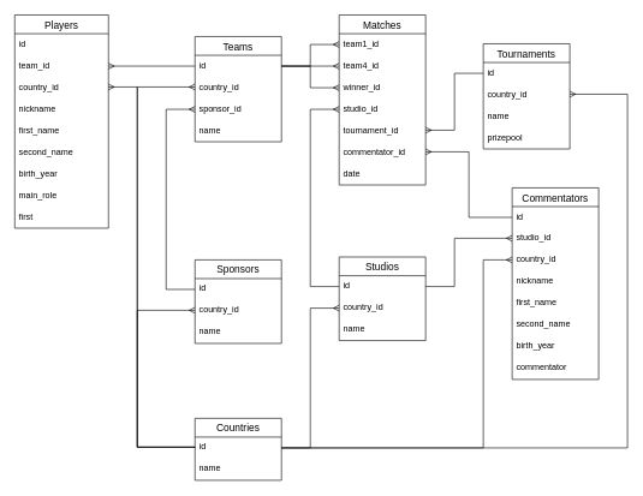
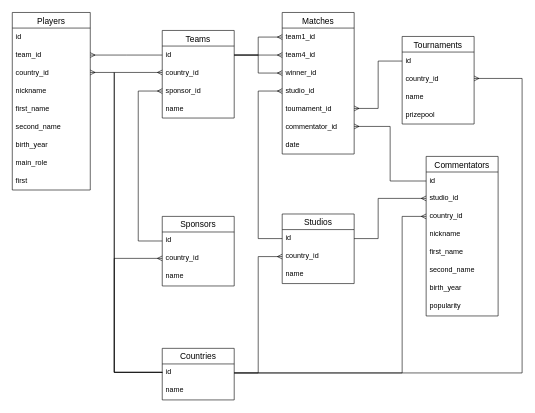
  <mxCell id="0" />
  <mxCell id="1" parent="0" />
  <mxCell id="2" value="Players" style="swimlane;fontStyle=0;childLayout=stackLayout;horizontal=1;startSize=26;horizontalStack=0;resizeParent=1;resizeParentMax=0;resizeLast=0;collapsible=1;marginBottom=0;align=center;fontSize=14;" vertex="1" parent="1"><mxGeometry x="20" y="20" width="130" height="296" as="geometry" /></mxCell>
  <mxCell id="3" value="id" style="text;strokeColor=none;fillColor=none;spacingLeft=4;spacingRight=4;overflow=hidden;rotatable=0;points=[[0,0.5],[1,0.5]];portConstraint=eastwest;fontSize=12;" vertex="1" parent="2"><mxGeometry y="26" width="130" height="30" as="geometry" /></mxCell>
  <mxCell id="4" value="team_id" style="text;strokeColor=none;fillColor=none;spacingLeft=4;spacingRight=4;overflow=hidden;rotatable=0;points=[[0,0.5],[1,0.5]];portConstraint=eastwest;fontSize=12;" vertex="1" parent="2"><mxGeometry y="56" width="130" height="30" as="geometry" /></mxCell>
  <mxCell id="5" value="country_id" style="text;strokeColor=none;fillColor=none;spacingLeft=4;spacingRight=4;overflow=hidden;rotatable=0;points=[[0,0.5],[1,0.5]];portConstraint=eastwest;fontSize=12;" vertex="1" parent="2"><mxGeometry y="86" width="130" height="30" as="geometry" /></mxCell>
  <mxCell id="6" value="nickname" style="text;strokeColor=none;fillColor=none;spacingLeft=4;spacingRight=4;overflow=hidden;rotatable=0;points=[[0,0.5],[1,0.5]];portConstraint=eastwest;fontSize=12;" vertex="1" parent="2"><mxGeometry y="116" width="130" height="30" as="geometry" /></mxCell>
  <mxCell id="7" value="first_name" style="text;strokeColor=none;fillColor=none;spacingLeft=4;spacingRight=4;overflow=hidden;rotatable=0;points=[[0,0.5],[1,0.5]];portConstraint=eastwest;fontSize=12;" vertex="1" parent="2"><mxGeometry y="146" width="130" height="30" as="geometry" /></mxCell>
  <mxCell id="8" value="second_name" style="text;strokeColor=none;fillColor=none;spacingLeft=4;spacingRight=4;overflow=hidden;rotatable=0;points=[[0,0.5],[1,0.5]];portConstraint=eastwest;fontSize=12;" vertex="1" parent="2"><mxGeometry y="176" width="130" height="30" as="geometry" /></mxCell>
  <mxCell id="9" value="birth_year" style="text;strokeColor=none;fillColor=none;spacingLeft=4;spacingRight=4;overflow=hidden;rotatable=0;points=[[0,0.5],[1,0.5]];portConstraint=eastwest;fontSize=12;" vertex="1" parent="2"><mxGeometry y="206" width="130" height="30" as="geometry" /></mxCell>
  <mxCell id="10" value="main_role" style="text;strokeColor=none;fillColor=none;spacingLeft=4;spacingRight=4;overflow=hidden;rotatable=0;points=[[0,0.5],[1,0.5]];portConstraint=eastwest;fontSize=12;" vertex="1" parent="2"><mxGeometry y="236" width="130" height="30" as="geometry" /></mxCell>
  <mxCell id="11" value="first" style="text;strokeColor=none;fillColor=none;spacingLeft=4;spacingRight=4;overflow=hidden;rotatable=0;points=[[0,0.5],[1,0.5]];portConstraint=eastwest;fontSize=12;" vertex="1" parent="2"><mxGeometry y="266" width="130" height="30" as="geometry" /></mxCell>
  <mxCell id="12" value="Teams" style="swimlane;fontStyle=0;childLayout=stackLayout;horizontal=1;startSize=26;horizontalStack=0;resizeParent=1;resizeParentMax=0;resizeLast=0;collapsible=1;marginBottom=0;align=center;fontSize=14;" vertex="1" parent="1"><mxGeometry x="270" y="50" width="120" height="146" as="geometry" /></mxCell>
  <mxCell id="13" value="id" style="text;strokeColor=none;fillColor=none;spacingLeft=4;spacingRight=4;overflow=hidden;rotatable=0;points=[[0,0.5],[1,0.5]];portConstraint=eastwest;fontSize=12;" vertex="1" parent="12"><mxGeometry y="26" width="120" height="30" as="geometry" /></mxCell>
  <mxCell id="14" value="country_id" style="text;strokeColor=none;fillColor=none;spacingLeft=4;spacingRight=4;overflow=hidden;rotatable=0;points=[[0,0.5],[1,0.5]];portConstraint=eastwest;fontSize=12;" vertex="1" parent="12"><mxGeometry y="56" width="120" height="30" as="geometry" /></mxCell>
  <mxCell id="15" value="sponsor_id" style="text;strokeColor=none;fillColor=none;spacingLeft=4;spacingRight=4;overflow=hidden;rotatable=0;points=[[0,0.5],[1,0.5]];portConstraint=eastwest;fontSize=12;" vertex="1" parent="12"><mxGeometry y="86" width="120" height="30" as="geometry" /></mxCell>
  <mxCell id="16" value="name" style="text;strokeColor=none;fillColor=none;spacingLeft=4;spacingRight=4;overflow=hidden;rotatable=0;points=[[0,0.5],[1,0.5]];portConstraint=eastwest;fontSize=12;" vertex="1" parent="12"><mxGeometry y="116" width="120" height="30" as="geometry" /></mxCell>
  <mxCell id="17" style="edgeStyle=orthogonalEdgeStyle;rounded=0;orthogonalLoop=1;jettySize=auto;html=1;startArrow=none;startFill=0;endArrow=ERmany;endFill=0;exitX=0;exitY=0.5;exitDx=0;exitDy=0;" edge="1" parent="1" source="13" target="4"><mxGeometry relative="1" as="geometry"><mxPoint x="60" y="-160" as="sourcePoint" /><mxPoint x="170" y="100" as="targetPoint" /><Array as="points"><mxPoint x="210" y="91" /><mxPoint x="210" y="91" /></Array></mxGeometry></mxCell>
  <mxCell id="18" value="Sponsors" style="swimlane;fontStyle=0;childLayout=stackLayout;horizontal=1;startSize=26;horizontalStack=0;resizeParent=1;resizeParentMax=0;resizeLast=0;collapsible=1;marginBottom=0;align=center;fontSize=14;" vertex="1" parent="1"><mxGeometry x="270" y="360" width="120" height="116" as="geometry" /></mxCell>
  <mxCell id="19" value="id" style="text;strokeColor=none;fillColor=none;spacingLeft=4;spacingRight=4;overflow=hidden;rotatable=0;points=[[0,0.5],[1,0.5]];portConstraint=eastwest;fontSize=12;" vertex="1" parent="18"><mxGeometry y="26" width="120" height="30" as="geometry" /></mxCell>
  <mxCell id="20" value="country_id" style="text;strokeColor=none;fillColor=none;spacingLeft=4;spacingRight=4;overflow=hidden;rotatable=0;points=[[0,0.5],[1,0.5]];portConstraint=eastwest;fontSize=12;" vertex="1" parent="18"><mxGeometry y="56" width="120" height="30" as="geometry" /></mxCell>
  <mxCell id="21" value="name" style="text;strokeColor=none;fillColor=none;spacingLeft=4;spacingRight=4;overflow=hidden;rotatable=0;points=[[0,0.5],[1,0.5]];portConstraint=eastwest;fontSize=12;" vertex="1" parent="18"><mxGeometry y="86" width="120" height="30" as="geometry" /></mxCell>
  <mxCell id="22" style="edgeStyle=orthogonalEdgeStyle;rounded=0;orthogonalLoop=1;jettySize=auto;html=1;startArrow=none;startFill=0;endArrow=ERmany;endFill=0;" edge="1" parent="1" source="19" target="15"><mxGeometry relative="1" as="geometry"><mxPoint x="270" y="300" as="sourcePoint" /><mxPoint x="110" y="300" as="targetPoint" /><Array as="points"><mxPoint x="230" y="401" /><mxPoint x="230" y="151" /></Array></mxGeometry></mxCell>
  <mxCell id="23" value="Countries" style="swimlane;fontStyle=0;childLayout=stackLayout;horizontal=1;startSize=26;horizontalStack=0;resizeParent=1;resizeParentMax=0;resizeLast=0;collapsible=1;marginBottom=0;align=center;fontSize=14;" vertex="1" parent="1"><mxGeometry x="270" y="580" width="120" height="86" as="geometry" /></mxCell>
  <mxCell id="24" value="id" style="text;strokeColor=none;fillColor=none;spacingLeft=4;spacingRight=4;overflow=hidden;rotatable=0;points=[[0,0.5],[1,0.5]];portConstraint=eastwest;fontSize=12;" vertex="1" parent="23"><mxGeometry y="26" width="120" height="30" as="geometry" /></mxCell>
  <mxCell id="25" value="name" style="text;strokeColor=none;fillColor=none;spacingLeft=4;spacingRight=4;overflow=hidden;rotatable=0;points=[[0,0.5],[1,0.5]];portConstraint=eastwest;fontSize=12;" vertex="1" parent="23"><mxGeometry y="56" width="120" height="30" as="geometry" /></mxCell>
  <mxCell id="26" style="edgeStyle=orthogonalEdgeStyle;rounded=0;orthogonalLoop=1;jettySize=auto;html=1;startArrow=none;startFill=0;endArrow=ERmany;endFill=0;exitX=0;exitY=0.5;exitDx=0;exitDy=0;" edge="1" parent="1" source="24" target="5"><mxGeometry relative="1" as="geometry"><mxPoint x="43" y="540" as="sourcePoint" /><mxPoint x="-117" y="540" as="targetPoint" /><Array as="points"><mxPoint x="190" y="620" /><mxPoint x="190" y="120" /></Array></mxGeometry></mxCell>
  <mxCell id="27" style="edgeStyle=orthogonalEdgeStyle;rounded=0;orthogonalLoop=1;jettySize=auto;html=1;startArrow=none;startFill=0;endArrow=ERmany;endFill=0;" edge="1" parent="1" source="24" target="20"><mxGeometry relative="1" as="geometry"><mxPoint x="140" y="630" as="sourcePoint" /><mxPoint x="110" y="111" as="targetPoint" /><Array as="points"><mxPoint x="190" y="620" /><mxPoint x="190" y="430" /></Array></mxGeometry></mxCell>
  <mxCell id="28" style="edgeStyle=orthogonalEdgeStyle;rounded=0;orthogonalLoop=1;jettySize=auto;html=1;startArrow=none;startFill=0;endArrow=ERmany;endFill=0;" edge="1" parent="1" source="24" target="14"><mxGeometry relative="1" as="geometry"><mxPoint x="140" y="630" as="sourcePoint" /><mxPoint x="120" y="121" as="targetPoint" /><Array as="points"><mxPoint x="190" y="620" /><mxPoint x="190" y="120" /></Array></mxGeometry></mxCell>
  <mxCell id="29" value="Studios" style="swimlane;fontStyle=0;childLayout=stackLayout;horizontal=1;startSize=26;horizontalStack=0;resizeParent=1;resizeParentMax=0;resizeLast=0;collapsible=1;marginBottom=0;align=center;fontSize=14;" vertex="1" parent="1"><mxGeometry x="470" y="356" width="120" height="116" as="geometry" /></mxCell>
  <mxCell id="30" value="id" style="text;strokeColor=none;fillColor=none;spacingLeft=4;spacingRight=4;overflow=hidden;rotatable=0;points=[[0,0.5],[1,0.5]];portConstraint=eastwest;fontSize=12;" vertex="1" parent="29"><mxGeometry y="26" width="120" height="30" as="geometry" /></mxCell>
  <mxCell id="31" value="country_id" style="text;strokeColor=none;fillColor=none;spacingLeft=4;spacingRight=4;overflow=hidden;rotatable=0;points=[[0,0.5],[1,0.5]];portConstraint=eastwest;fontSize=12;" vertex="1" parent="29"><mxGeometry y="56" width="120" height="30" as="geometry" /></mxCell>
  <mxCell id="32" value="name" style="text;strokeColor=none;fillColor=none;spacingLeft=4;spacingRight=4;overflow=hidden;rotatable=0;points=[[0,0.5],[1,0.5]];portConstraint=eastwest;fontSize=12;" vertex="1" parent="29"><mxGeometry y="86" width="120" height="30" as="geometry" /></mxCell>
  <mxCell id="33" style="edgeStyle=orthogonalEdgeStyle;rounded=0;orthogonalLoop=1;jettySize=auto;html=1;startArrow=none;startFill=0;endArrow=ERmany;endFill=0;" edge="1" parent="1" source="24" target="31"><mxGeometry relative="1" as="geometry"><mxPoint x="610" y="520" as="sourcePoint" /><mxPoint x="450" y="520" as="targetPoint" /></mxGeometry></mxCell>
  <mxCell id="34" value="Commentators" style="swimlane;fontStyle=0;childLayout=stackLayout;horizontal=1;startSize=26;horizontalStack=0;resizeParent=1;resizeParentMax=0;resizeLast=0;collapsible=1;marginBottom=0;align=center;fontSize=14;" vertex="1" parent="1"><mxGeometry x="710" y="260" width="120" height="266" as="geometry" /></mxCell>
  <mxCell id="35" value="id" style="text;strokeColor=none;fillColor=none;spacingLeft=4;spacingRight=4;overflow=hidden;rotatable=0;points=[[0,0.5],[1,0.5]];portConstraint=eastwest;fontSize=12;" vertex="1" parent="34"><mxGeometry y="26" width="120" height="30" as="geometry" /></mxCell>
  <mxCell id="36" value="studio_id" style="text;strokeColor=none;fillColor=none;spacingLeft=4;spacingRight=4;overflow=hidden;rotatable=0;points=[[0,0.5],[1,0.5]];portConstraint=eastwest;fontSize=12;" vertex="1" parent="34"><mxGeometry y="56" width="120" height="30" as="geometry" /></mxCell>
  <mxCell id="37" value="country_id" style="text;strokeColor=none;fillColor=none;spacingLeft=4;spacingRight=4;overflow=hidden;rotatable=0;points=[[0,0.5],[1,0.5]];portConstraint=eastwest;fontSize=12;" vertex="1" parent="34"><mxGeometry y="86" width="120" height="30" as="geometry" /></mxCell>
  <mxCell id="38" value="nickname" style="text;strokeColor=none;fillColor=none;spacingLeft=4;spacingRight=4;overflow=hidden;rotatable=0;points=[[0,0.5],[1,0.5]];portConstraint=eastwest;fontSize=12;" vertex="1" parent="34"><mxGeometry y="116" width="120" height="30" as="geometry" /></mxCell>
  <mxCell id="39" value="first_name" style="text;strokeColor=none;fillColor=none;spacingLeft=4;spacingRight=4;overflow=hidden;rotatable=0;points=[[0,0.5],[1,0.5]];portConstraint=eastwest;fontSize=12;" vertex="1" parent="34"><mxGeometry y="146" width="120" height="30" as="geometry" /></mxCell>
  <mxCell id="40" value="second_name" style="text;strokeColor=none;fillColor=none;spacingLeft=4;spacingRight=4;overflow=hidden;rotatable=0;points=[[0,0.5],[1,0.5]];portConstraint=eastwest;fontSize=12;" vertex="1" parent="34"><mxGeometry y="176" width="120" height="30" as="geometry" /></mxCell>
  <mxCell id="41" value="birth_year" style="text;strokeColor=none;fillColor=none;spacingLeft=4;spacingRight=4;overflow=hidden;rotatable=0;points=[[0,0.5],[1,0.5]];portConstraint=eastwest;fontSize=12;" vertex="1" parent="34"><mxGeometry y="206" width="120" height="30" as="geometry" /></mxCell>
- <mxCell id="42" value="commentator" style="text;strokeColor=none;fillColor=none;spacingLeft=4;spacingRight=4;overflow=hidden;rotatable=0;points=[[0,0.5],[1,0.5]];portConstraint=eastwest;fontSize=12;" vertex="1" parent="34"><mxGeometry y="236" width="120" height="30" as="geometry" /></mxCell>
+ <mxCell id="42" value="popularity" style="text;strokeColor=none;fillColor=none;spacingLeft=4;spacingRight=4;overflow=hidden;rotatable=0;points=[[0,0.5],[1,0.5]];portConstraint=eastwest;fontSize=12;" vertex="1" parent="34"><mxGeometry y="236" width="120" height="30" as="geometry" /></mxCell>
  <mxCell id="43" value="Matches" style="swimlane;fontStyle=0;childLayout=stackLayout;horizontal=1;startSize=26;horizontalStack=0;resizeParent=1;resizeParentMax=0;resizeLast=0;collapsible=1;marginBottom=0;align=center;fontSize=14;" vertex="1" parent="1"><mxGeometry x="470" y="20" width="120" height="236" as="geometry" /></mxCell>
  <mxCell id="44" value="team1_id" style="text;strokeColor=none;fillColor=none;spacingLeft=4;spacingRight=4;overflow=hidden;rotatable=0;points=[[0,0.5],[1,0.5]];portConstraint=eastwest;fontSize=12;" vertex="1" parent="43"><mxGeometry y="26" width="120" height="30" as="geometry" /></mxCell>
  <mxCell id="45" value="team4_id" style="text;strokeColor=none;fillColor=none;spacingLeft=4;spacingRight=4;overflow=hidden;rotatable=0;points=[[0,0.5],[1,0.5]];portConstraint=eastwest;fontSize=12;" vertex="1" parent="43"><mxGeometry y="56" width="120" height="30" as="geometry" /></mxCell>
  <mxCell id="46" value="winner_id" style="text;strokeColor=none;fillColor=none;spacingLeft=4;spacingRight=4;overflow=hidden;rotatable=0;points=[[0,0.5],[1,0.5]];portConstraint=eastwest;fontSize=12;" vertex="1" parent="43"><mxGeometry y="86" width="120" height="30" as="geometry" /></mxCell>
  <mxCell id="47" value="studio_id" style="text;strokeColor=none;fillColor=none;spacingLeft=4;spacingRight=4;overflow=hidden;rotatable=0;points=[[0,0.5],[1,0.5]];portConstraint=eastwest;fontSize=12;" vertex="1" parent="43"><mxGeometry y="116" width="120" height="30" as="geometry" /></mxCell>
  <mxCell id="48" value="tournament_id" style="text;strokeColor=none;fillColor=none;spacingLeft=4;spacingRight=4;overflow=hidden;rotatable=0;points=[[0,0.5],[1,0.5]];portConstraint=eastwest;fontSize=12;" vertex="1" parent="43"><mxGeometry y="146" width="120" height="30" as="geometry" /></mxCell>
  <mxCell id="49" value="commentator_id" style="text;strokeColor=none;fillColor=none;spacingLeft=4;spacingRight=4;overflow=hidden;rotatable=0;points=[[0,0.5],[1,0.5]];portConstraint=eastwest;fontSize=12;" vertex="1" parent="43"><mxGeometry y="176" width="120" height="30" as="geometry" /></mxCell>
  <mxCell id="50" value="date" style="text;strokeColor=none;fillColor=none;spacingLeft=4;spacingRight=4;overflow=hidden;rotatable=0;points=[[0,0.5],[1,0.5]];portConstraint=eastwest;fontSize=12;" vertex="1" parent="43"><mxGeometry y="206" width="120" height="30" as="geometry" /></mxCell>
  <mxCell id="51" style="edgeStyle=orthogonalEdgeStyle;rounded=0;orthogonalLoop=1;jettySize=auto;html=1;startArrow=none;startFill=0;endArrow=ERmany;endFill=0;" edge="1" parent="1" source="30" target="47"><mxGeometry relative="1" as="geometry"><mxPoint x="430" y="111" as="sourcePoint" /><mxPoint x="560" y="81" as="targetPoint" /><Array as="points"><mxPoint x="430" y="397" /><mxPoint x="430" y="151" /></Array></mxGeometry></mxCell>
  <mxCell id="52" value="Tournaments" style="swimlane;fontStyle=0;childLayout=stackLayout;horizontal=1;startSize=26;horizontalStack=0;resizeParent=1;resizeParentMax=0;resizeLast=0;collapsible=1;marginBottom=0;align=center;fontSize=14;" vertex="1" parent="1"><mxGeometry x="670" y="60" width="120" height="146" as="geometry" /></mxCell>
  <mxCell id="53" value="id" style="text;strokeColor=none;fillColor=none;spacingLeft=4;spacingRight=4;overflow=hidden;rotatable=0;points=[[0,0.5],[1,0.5]];portConstraint=eastwest;fontSize=12;" vertex="1" parent="52"><mxGeometry y="26" width="120" height="30" as="geometry" /></mxCell>
  <mxCell id="54" value="country_id" style="text;strokeColor=none;fillColor=none;spacingLeft=4;spacingRight=4;overflow=hidden;rotatable=0;points=[[0,0.5],[1,0.5]];portConstraint=eastwest;fontSize=12;" vertex="1" parent="52"><mxGeometry y="56" width="120" height="30" as="geometry" /></mxCell>
  <mxCell id="55" value="name" style="text;strokeColor=none;fillColor=none;spacingLeft=4;spacingRight=4;overflow=hidden;rotatable=0;points=[[0,0.5],[1,0.5]];portConstraint=eastwest;fontSize=12;" vertex="1" parent="52"><mxGeometry y="86" width="120" height="30" as="geometry" /></mxCell>
  <mxCell id="56" value="prizepool" style="text;strokeColor=none;fillColor=none;spacingLeft=4;spacingRight=4;overflow=hidden;rotatable=0;points=[[0,0.5],[1,0.5]];portConstraint=eastwest;fontSize=12;" vertex="1" parent="52"><mxGeometry y="116" width="120" height="30" as="geometry" /></mxCell>
  <mxCell id="57" style="edgeStyle=orthogonalEdgeStyle;rounded=0;orthogonalLoop=1;jettySize=auto;html=1;startArrow=none;startFill=0;endArrow=ERmany;endFill=0;" edge="1" parent="1" source="24" target="54"><mxGeometry relative="1" as="geometry"><mxPoint x="430" y="641.111" as="sourcePoint" /><mxPoint x="840" y="381.111" as="targetPoint" /><Array as="points"><mxPoint x="870" y="621" /><mxPoint x="870" y="130" /></Array></mxGeometry></mxCell>
  <mxCell id="58" style="edgeStyle=orthogonalEdgeStyle;rounded=0;orthogonalLoop=1;jettySize=auto;html=1;startArrow=none;startFill=0;endArrow=ERmany;endFill=0;" edge="1" parent="1" source="53" target="48"><mxGeometry relative="1" as="geometry"><mxPoint x="810" y="170" as="sourcePoint" /><mxPoint x="650" y="170" as="targetPoint" /><Array as="points"><mxPoint x="630" y="101" /><mxPoint x="630" y="180" /></Array></mxGeometry></mxCell>
  <mxCell id="59" style="edgeStyle=orthogonalEdgeStyle;rounded=0;orthogonalLoop=1;jettySize=auto;html=1;startArrow=none;startFill=0;endArrow=ERmany;endFill=0;" edge="1" parent="1" source="35" target="49"><mxGeometry relative="1" as="geometry"><mxPoint x="760" y="21" as="sourcePoint" /><mxPoint x="640" y="141" as="targetPoint" /><Array as="points"><mxPoint x="650" y="301" /><mxPoint x="650" y="210" /></Array></mxGeometry></mxCell>
  <mxCell id="60" style="edgeStyle=orthogonalEdgeStyle;rounded=0;orthogonalLoop=1;jettySize=auto;html=1;startArrow=none;startFill=0;endArrow=ERmany;endFill=0;" edge="1" parent="1" source="13" target="45"><mxGeometry relative="1" as="geometry"><mxPoint x="280" y="101" as="sourcePoint" /><mxPoint x="160" y="101" as="targetPoint" /><Array as="points" /></mxGeometry></mxCell>
  <mxCell id="61" style="edgeStyle=orthogonalEdgeStyle;rounded=0;orthogonalLoop=1;jettySize=auto;html=1;startArrow=none;startFill=0;endArrow=ERmany;endFill=0;" edge="1" parent="1" source="13" target="44"><mxGeometry relative="1" as="geometry"><mxPoint x="400" y="101" as="sourcePoint" /><mxPoint x="560" y="101" as="targetPoint" /><Array as="points" /></mxGeometry></mxCell>
  <mxCell id="62" style="edgeStyle=orthogonalEdgeStyle;rounded=0;orthogonalLoop=1;jettySize=auto;html=1;startArrow=none;startFill=0;endArrow=ERmany;endFill=0;" edge="1" parent="1" source="13" target="46"><mxGeometry relative="1" as="geometry"><mxPoint x="410" y="111" as="sourcePoint" /><mxPoint x="570" y="111" as="targetPoint" /><Array as="points" /></mxGeometry></mxCell>
  <mxCell id="63" style="edgeStyle=orthogonalEdgeStyle;rounded=0;orthogonalLoop=1;jettySize=auto;html=1;startArrow=none;startFill=0;endArrow=ERmany;endFill=0;" edge="1" parent="1" source="30" target="36"><mxGeometry relative="1" as="geometry"><mxPoint x="320" y="101" as="sourcePoint" /><mxPoint x="480" y="101" as="targetPoint" /><Array as="points"><mxPoint x="630" y="397" /><mxPoint x="630" y="330" /></Array></mxGeometry></mxCell>
  <mxCell id="64" style="edgeStyle=orthogonalEdgeStyle;rounded=0;orthogonalLoop=1;jettySize=auto;html=1;startArrow=none;startFill=0;endArrow=ERmany;endFill=0;" edge="1" parent="1" source="24" target="37"><mxGeometry relative="1" as="geometry"><mxPoint x="410" y="111" as="sourcePoint" /><mxPoint x="570" y="111" as="targetPoint" /><Array as="points"><mxPoint x="670" y="621" /><mxPoint x="670" y="360" /></Array></mxGeometry></mxCell>
